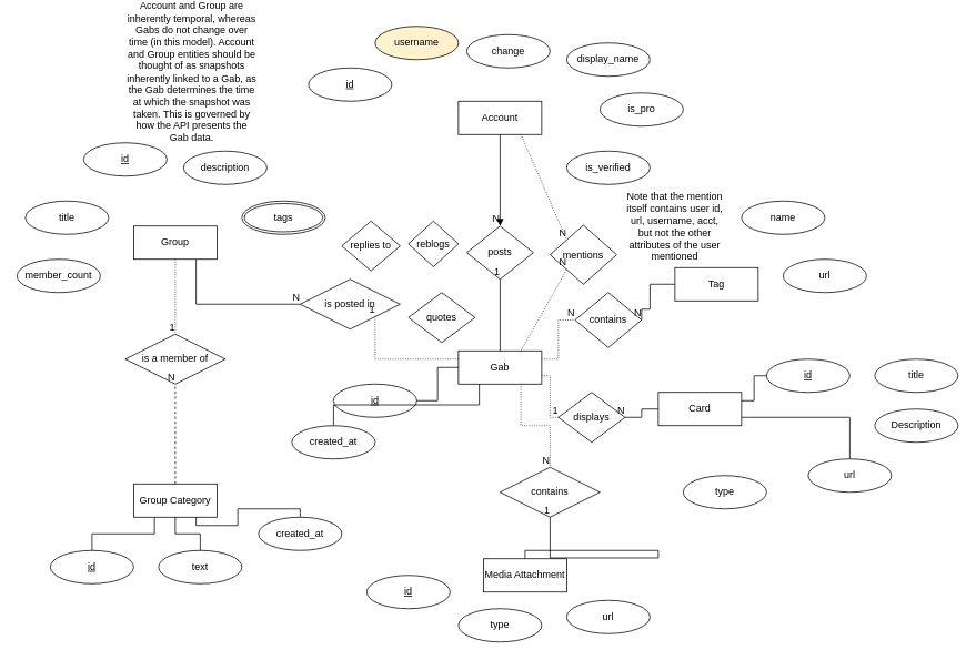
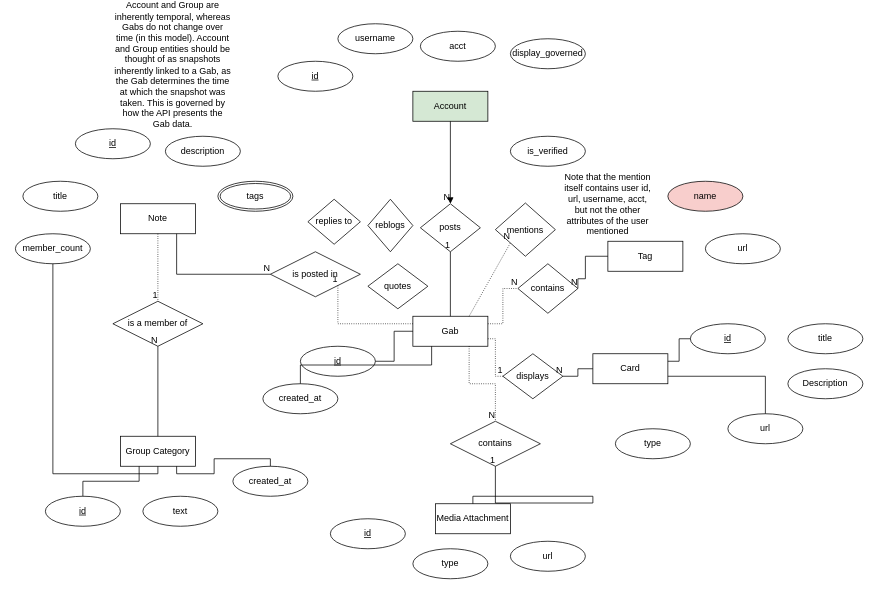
  <mxCell id="0" />
  <mxCell id="1" parent="0" />
  <mxCell id="2" value="Gab" style="whiteSpace=wrap;html=1;align=center;fontSize=12;" parent="1" vertex="1"><mxGeometry x="550" y="410" width="100" height="40" as="geometry" /></mxCell>
- <mxCell id="3" value="Account" style="whiteSpace=wrap;html=1;align=center;fontSize=12;" parent="1" vertex="1"><mxGeometry x="550" y="110" width="100" height="40" as="geometry" /></mxCell>
+ <mxCell id="3" value="Account" style="whiteSpace=wrap;html=1;align=center;fontSize=12;fillColor=#d5e8d4;" parent="1" vertex="1"><mxGeometry x="550" y="110" width="100" height="40" as="geometry" /></mxCell>
  <mxCell id="4" value="id" style="ellipse;whiteSpace=wrap;html=1;align=center;fontStyle=4;fontSize=12;" parent="1" vertex="1"><mxGeometry x="400" y="450" width="100" height="40" as="geometry" /></mxCell>
  <mxCell id="5" value="&lt;div&gt;created_at&lt;/div&gt;" style="ellipse;whiteSpace=wrap;html=1;align=center;fontSize=12;" parent="1" vertex="1"><mxGeometry x="350" y="500" width="100" height="40" as="geometry" /></mxCell>
  <mxCell id="6" value="&lt;div&gt;posts&lt;/div&gt;" style="shape=rhombus;perimeter=rhombusPerimeter;whiteSpace=wrap;html=1;align=center;fontSize=12;" parent="1" vertex="1"><mxGeometry x="560" y="260" width="80" height="64" as="geometry" /></mxCell>
  <mxCell id="7" value="" style="endArrow=none;html=1;rounded=0;edgeStyle=orthogonalEdgeStyle;fontSize=12;exitX=1;exitY=0.5;exitDx=0;exitDy=0;entryX=0;entryY=0.5;entryDx=0;entryDy=0;" parent="1" source="4" target="2" edge="1"><mxGeometry relative="1" as="geometry"><mxPoint x="510" y="360" as="sourcePoint" /><mxPoint x="670" y="360" as="targetPoint" /></mxGeometry></mxCell>
  <mxCell id="8" value="&lt;div&gt;id&lt;/div&gt;" style="ellipse;whiteSpace=wrap;html=1;align=center;fontStyle=4;fontSize=12;" parent="1" vertex="1"><mxGeometry x="370" y="70" width="100" height="40" as="geometry" /></mxCell>
- <mxCell id="9" value="&lt;div&gt;username&lt;/div&gt;" style="ellipse;whiteSpace=wrap;html=1;align=center;fontSize=12;fillColor=#fff2cc;" parent="1" vertex="1"><mxGeometry x="450" y="20" width="100" height="40" as="geometry" /></mxCell>
- <mxCell id="10" value="&lt;div&gt;change&lt;/div&gt;" style="ellipse;whiteSpace=wrap;html=1;align=center;fontSize=12;" parent="1" vertex="1"><mxGeometry x="560" y="30" width="100" height="40" as="geometry" /></mxCell>
- <mxCell id="11" value="display_name" style="ellipse;whiteSpace=wrap;html=1;align=center;fontSize=12;" parent="1" vertex="1"><mxGeometry x="680" y="40" width="100" height="40" as="geometry" /></mxCell>
- <mxCell id="12" value="Group" style="whiteSpace=wrap;html=1;align=center;fontSize=12;" parent="1" vertex="1"><mxGeometry x="160" y="260" width="100" height="40" as="geometry" /></mxCell>
+ <mxCell id="9" value="&lt;div&gt;username&lt;/div&gt;" style="ellipse;whiteSpace=wrap;html=1;align=center;fontSize=12;" parent="1" vertex="1"><mxGeometry x="450" y="20" width="100" height="40" as="geometry" /></mxCell>
+ <mxCell id="10" value="&lt;div&gt;acct&lt;/div&gt;" style="ellipse;whiteSpace=wrap;html=1;align=center;fontSize=12;" parent="1" vertex="1"><mxGeometry x="560" y="30" width="100" height="40" as="geometry" /></mxCell>
+ <mxCell id="11" value="display_governed" style="ellipse;whiteSpace=wrap;html=1;align=center;fontSize=12;" parent="1" vertex="1"><mxGeometry x="680" y="40" width="100" height="40" as="geometry" /></mxCell>
+ <mxCell id="12" value="Note" style="whiteSpace=wrap;html=1;align=center;fontSize=12;" parent="1" vertex="1"><mxGeometry x="160" y="260" width="100" height="40" as="geometry" /></mxCell>
  <mxCell id="13" value="&lt;div&gt;Tag&lt;/div&gt;" style="whiteSpace=wrap;html=1;align=center;fontSize=12;" parent="1" vertex="1"><mxGeometry x="810" y="310" width="100" height="40" as="geometry" /></mxCell>
  <mxCell id="14" value="Card" style="whiteSpace=wrap;html=1;align=center;fontSize=12;" parent="1" vertex="1"><mxGeometry x="790" y="460" width="100" height="40" as="geometry" /></mxCell>
  <mxCell id="15" value="url" style="ellipse;whiteSpace=wrap;html=1;align=center;fontSize=12;" parent="1" vertex="1"><mxGeometry x="970" y="540" width="100" height="40" as="geometry" /></mxCell>
  <mxCell id="16" value="id" style="ellipse;whiteSpace=wrap;html=1;align=center;fontStyle=4;fontSize=12;" parent="1" vertex="1"><mxGeometry x="920" y="420" width="100" height="40" as="geometry" /></mxCell>
  <mxCell id="17" value="" style="endArrow=none;html=1;rounded=0;edgeStyle=orthogonalEdgeStyle;fontSize=12;entryX=0;entryY=0.5;entryDx=0;entryDy=0;exitX=1;exitY=0.25;exitDx=0;exitDy=0;" parent="1" source="14" target="16" edge="1"><mxGeometry relative="1" as="geometry"><mxPoint x="510" y="360" as="sourcePoint" /><mxPoint x="670" y="360" as="targetPoint" /></mxGeometry></mxCell>
  <mxCell id="18" value="" style="endArrow=none;html=1;rounded=0;edgeStyle=orthogonalEdgeStyle;fontSize=12;entryX=0.5;entryY=0;entryDx=0;entryDy=0;exitX=1;exitY=0.75;exitDx=0;exitDy=0;" parent="1" source="14" target="15" edge="1"><mxGeometry relative="1" as="geometry"><mxPoint x="510" y="360" as="sourcePoint" /><mxPoint x="670" y="360" as="targetPoint" /></mxGeometry></mxCell>
  <mxCell id="19" value="title" style="ellipse;whiteSpace=wrap;html=1;align=center;fontSize=12;" parent="1" vertex="1"><mxGeometry x="1050" y="420" width="100" height="40" as="geometry" /></mxCell>
  <mxCell id="20" value="Description" style="ellipse;whiteSpace=wrap;html=1;align=center;fontSize=12;" parent="1" vertex="1"><mxGeometry x="1050" y="480" width="100" height="40" as="geometry" /></mxCell>
  <mxCell id="21" value="type" style="ellipse;whiteSpace=wrap;html=1;align=center;fontSize=12;" parent="1" vertex="1"><mxGeometry x="820" y="560" width="100" height="40" as="geometry" /></mxCell>
- <mxCell id="22" value="&lt;div&gt;name&lt;/div&gt;" style="ellipse;whiteSpace=wrap;html=1;align=center;fontSize=12;" parent="1" vertex="1"><mxGeometry x="890" y="230" width="100" height="40" as="geometry" /></mxCell>
+ <mxCell id="22" value="&lt;div&gt;name&lt;/div&gt;" style="ellipse;whiteSpace=wrap;html=1;align=center;fontSize=12;fillColor=#f8cecc;" parent="1" vertex="1"><mxGeometry x="890" y="230" width="100" height="40" as="geometry" /></mxCell>
  <mxCell id="23" value="url" style="ellipse;whiteSpace=wrap;html=1;align=center;fontSize=12;" parent="1" vertex="1"><mxGeometry x="940" y="300" width="100" height="40" as="geometry" /></mxCell>
  <mxCell id="24" value="displays" style="shape=rhombus;perimeter=rhombusPerimeter;whiteSpace=wrap;html=1;align=center;fontSize=12;" parent="1" vertex="1"><mxGeometry x="670" y="460" width="80" height="60" as="geometry" /></mxCell>
  <mxCell id="25" value="contains" style="shape=rhombus;perimeter=rhombusPerimeter;whiteSpace=wrap;html=1;align=center;fontSize=12;" parent="1" vertex="1"><mxGeometry x="690" y="340" width="80" height="66" as="geometry" /></mxCell>
  <mxCell id="26" value="" style="endArrow=none;html=1;rounded=0;dashed=1;dashPattern=1 2;edgeStyle=orthogonalEdgeStyle;fontSize=12;entryX=0;entryY=0.5;entryDx=0;entryDy=0;exitX=1;exitY=0.75;exitDx=0;exitDy=0;" parent="1" source="2" target="24" edge="1"><mxGeometry relative="1" as="geometry"><mxPoint x="510" y="360" as="sourcePoint" /><mxPoint x="670" y="360" as="targetPoint" /></mxGeometry></mxCell>
  <mxCell id="27" value="1" style="resizable=0;html=1;align=right;verticalAlign=bottom;" parent="26" connectable="0" vertex="1"><mxGeometry x="1" relative="1" as="geometry" /></mxCell>
  <mxCell id="28" value="" style="endArrow=none;html=1;rounded=0;edgeStyle=orthogonalEdgeStyle;fontSize=12;exitX=0;exitY=0.5;exitDx=0;exitDy=0;entryX=1;entryY=0.5;entryDx=0;entryDy=0;" parent="1" source="14" target="24" edge="1"><mxGeometry relative="1" as="geometry"><mxPoint x="510" y="360" as="sourcePoint" /><mxPoint x="670" y="360" as="targetPoint" /></mxGeometry></mxCell>
  <mxCell id="29" value="N" style="resizable=0;html=1;align=right;verticalAlign=bottom;" parent="28" connectable="0" vertex="1"><mxGeometry x="1" relative="1" as="geometry" /></mxCell>
  <mxCell id="30" value="" style="endArrow=none;html=1;rounded=0;dashed=1;dashPattern=1 2;edgeStyle=orthogonalEdgeStyle;fontSize=12;exitX=1;exitY=0.25;exitDx=0;exitDy=0;entryX=0;entryY=0.5;entryDx=0;entryDy=0;" parent="1" source="2" target="25" edge="1"><mxGeometry relative="1" as="geometry"><mxPoint x="510" y="360" as="sourcePoint" /><mxPoint x="670" y="360" as="targetPoint" /></mxGeometry></mxCell>
  <mxCell id="31" value="N" style="resizable=0;html=1;align=right;verticalAlign=bottom;" parent="30" connectable="0" vertex="1"><mxGeometry x="1" relative="1" as="geometry" /></mxCell>
  <mxCell id="32" value="" style="endArrow=none;html=1;rounded=0;edgeStyle=orthogonalEdgeStyle;fontSize=12;exitX=0;exitY=0.5;exitDx=0;exitDy=0;entryX=1;entryY=0.5;entryDx=0;entryDy=0;" parent="1" source="13" target="25" edge="1"><mxGeometry relative="1" as="geometry"><mxPoint x="510" y="360" as="sourcePoint" /><mxPoint x="670" y="360" as="targetPoint" /><Array as="points"><mxPoint x="780" y="330" /><mxPoint x="780" y="360" /><mxPoint x="770" y="360" /></Array></mxGeometry></mxCell>
  <mxCell id="33" value="N" style="resizable=0;html=1;align=right;verticalAlign=bottom;" parent="32" connectable="0" vertex="1"><mxGeometry x="1" relative="1" as="geometry" /></mxCell>
  <mxCell id="34" value="" style="endArrow=none;html=1;rounded=0;edgeStyle=orthogonalEdgeStyle;fontSize=12;entryX=0.5;entryY=1;entryDx=0;entryDy=0;exitX=0.5;exitY=0;exitDx=0;exitDy=0;" parent="1" source="2" target="6" edge="1"><mxGeometry relative="1" as="geometry"><mxPoint x="510" y="360" as="sourcePoint" /><mxPoint x="670" y="360" as="targetPoint" /></mxGeometry></mxCell>
  <mxCell id="35" value="1" style="resizable=0;html=1;align=right;verticalAlign=bottom;" parent="34" connectable="0" vertex="1"><mxGeometry x="1" relative="1" as="geometry" /></mxCell>
  <mxCell id="36" value="" style="endArrow=block;html=1;rounded=0;edgeStyle=orthogonalEdgeStyle;fontSize=12;exitX=0.5;exitY=1;exitDx=0;exitDy=0;entryX=0.5;entryY=0;entryDx=0;entryDy=0;" parent="1" source="3" target="6" edge="1"><mxGeometry relative="1" as="geometry"><mxPoint x="510" y="360" as="sourcePoint" /><mxPoint x="670" y="360" as="targetPoint" /></mxGeometry></mxCell>
  <mxCell id="37" value="N" style="resizable=0;html=1;align=right;verticalAlign=bottom;" parent="36" connectable="0" vertex="1"><mxGeometry x="1" relative="1" as="geometry" /></mxCell>
  <mxCell id="38" value="" style="endArrow=none;html=1;rounded=0;edgeStyle=orthogonalEdgeStyle;fontSize=12;exitX=0.25;exitY=1;exitDx=0;exitDy=0;entryX=0.5;entryY=0;entryDx=0;entryDy=0;" parent="1" source="2" target="5" edge="1"><mxGeometry relative="1" as="geometry"><mxPoint x="510" y="360" as="sourcePoint" /><mxPoint x="670" y="360" as="targetPoint" /></mxGeometry></mxCell>
  <mxCell id="39" value="&lt;div&gt;id&lt;/div&gt;" style="ellipse;whiteSpace=wrap;html=1;align=center;fontStyle=4;fontSize=12;" parent="1" vertex="1"><mxGeometry x="100" y="160" width="100" height="40" as="geometry" /></mxCell>
  <mxCell id="40" value="&lt;div&gt;title&lt;/div&gt;" style="ellipse;whiteSpace=wrap;html=1;align=center;fontSize=12;" parent="1" vertex="1"><mxGeometry x="30" y="230" width="100" height="40" as="geometry" /></mxCell>
  <mxCell id="41" value="description" style="ellipse;whiteSpace=wrap;html=1;align=center;fontSize=12;" parent="1" vertex="1"><mxGeometry x="220" y="170" width="100" height="40" as="geometry" /></mxCell>
  <mxCell id="42" value="tags" style="ellipse;shape=doubleEllipse;margin=3;whiteSpace=wrap;html=1;align=center;fontSize=12;" parent="1" vertex="1"><mxGeometry x="290" y="230" width="100" height="40" as="geometry" /></mxCell>
  <mxCell id="43" value="member_count" style="ellipse;whiteSpace=wrap;html=1;align=center;fontSize=12;" parent="1" vertex="1"><mxGeometry x="20" y="300" width="100" height="40" as="geometry" /></mxCell>
  <mxCell id="44" value="Group Category" style="whiteSpace=wrap;html=1;align=center;fontSize=12;" parent="1" vertex="1"><mxGeometry x="160" y="570" width="100" height="40" as="geometry" /></mxCell>
  <mxCell id="45" value="id" style="ellipse;whiteSpace=wrap;html=1;align=center;fontStyle=4;fontSize=12;" parent="1" vertex="1"><mxGeometry x="60" y="650" width="100" height="40" as="geometry" /></mxCell>
  <mxCell id="46" value="text" style="ellipse;whiteSpace=wrap;html=1;align=center;fontSize=12;" parent="1" vertex="1"><mxGeometry x="190" y="650" width="100" height="40" as="geometry" /></mxCell>
  <mxCell id="47" value="created_at" style="ellipse;whiteSpace=wrap;html=1;align=center;fontSize=12;" parent="1" vertex="1"><mxGeometry x="310" y="610" width="100" height="40" as="geometry" /></mxCell>
  <mxCell id="48" value="" style="endArrow=none;html=1;rounded=0;edgeStyle=orthogonalEdgeStyle;fontSize=12;exitX=0.25;exitY=1;exitDx=0;exitDy=0;entryX=0.5;entryY=0;entryDx=0;entryDy=0;" parent="1" source="44" target="45" edge="1"><mxGeometry relative="1" as="geometry"><mxPoint x="510" y="360" as="sourcePoint" /><mxPoint x="670" y="360" as="targetPoint" /></mxGeometry></mxCell>
- <mxCell id="49" value="" style="endArrow=none;html=1;rounded=0;edgeStyle=orthogonalEdgeStyle;fontSize=12;exitX=0.5;exitY=1;exitDx=0;exitDy=0;entryX=0.5;entryY=0;entryDx=0;entryDy=0;" parent="1" source="44" target="46" edge="1"><mxGeometry relative="1" as="geometry"><mxPoint x="510" y="360" as="sourcePoint" /><mxPoint x="670" y="360" as="targetPoint" /></mxGeometry></mxCell>
+ <mxCell id="49" value="" style="endArrow=none;html=1;rounded=0;edgeStyle=orthogonalEdgeStyle;fontSize=12;exitX=0.5;exitY=1;exitDx=0;exitDy=0;" parent="1" source="44" target="43" edge="1"><mxGeometry relative="1" as="geometry"><mxPoint x="510" y="360" as="sourcePoint" /><mxPoint x="670" y="360" as="targetPoint" /></mxGeometry></mxCell>
  <mxCell id="50" value="" style="endArrow=none;html=1;rounded=0;edgeStyle=orthogonalEdgeStyle;fontSize=12;exitX=0.75;exitY=1;exitDx=0;exitDy=0;entryX=0.5;entryY=0;entryDx=0;entryDy=0;" parent="1" source="44" target="47" edge="1"><mxGeometry relative="1" as="geometry"><mxPoint x="510" y="360" as="sourcePoint" /><mxPoint x="670" y="360" as="targetPoint" /></mxGeometry></mxCell>
  <mxCell id="51" value="is a member of" style="shape=rhombus;perimeter=rhombusPerimeter;whiteSpace=wrap;html=1;align=center;fontSize=12;" parent="1" vertex="1"><mxGeometry x="150" y="390" width="120" height="60" as="geometry" /></mxCell>
  <mxCell id="52" value="" style="endArrow=none;html=1;rounded=0;dashed=1;dashPattern=1 2;edgeStyle=orthogonalEdgeStyle;fontSize=12;exitX=0.5;exitY=1;exitDx=0;exitDy=0;entryX=0.5;entryY=0;entryDx=0;entryDy=0;" parent="1" source="12" target="51" edge="1"><mxGeometry relative="1" as="geometry"><mxPoint x="510" y="360" as="sourcePoint" /><mxPoint x="670" y="360" as="targetPoint" /></mxGeometry></mxCell>
  <mxCell id="53" value="1" style="resizable=0;html=1;align=right;verticalAlign=bottom;" parent="52" connectable="0" vertex="1"><mxGeometry x="1" relative="1" as="geometry" /></mxCell>
- <mxCell id="54" value="" style="endArrow=none;html=1;rounded=0;edgeStyle=orthogonalEdgeStyle;fontSize=12;exitX=0.5;exitY=0;exitDx=0;exitDy=0;entryX=0.5;entryY=1;entryDx=0;entryDy=0;dashed=1;" parent="1" source="44" target="51" edge="1"><mxGeometry relative="1" as="geometry"><mxPoint x="510" y="360" as="sourcePoint" /><mxPoint x="670" y="360" as="targetPoint" /></mxGeometry></mxCell>
+ <mxCell id="54" value="" style="endArrow=none;html=1;rounded=0;edgeStyle=orthogonalEdgeStyle;fontSize=12;exitX=0.5;exitY=0;exitDx=0;exitDy=0;entryX=0.5;entryY=1;entryDx=0;entryDy=0;" parent="1" source="44" target="51" edge="1"><mxGeometry relative="1" as="geometry"><mxPoint x="510" y="360" as="sourcePoint" /><mxPoint x="670" y="360" as="targetPoint" /></mxGeometry></mxCell>
  <mxCell id="55" value="N" style="resizable=0;html=1;align=right;verticalAlign=bottom;" parent="54" connectable="0" vertex="1"><mxGeometry x="1" relative="1" as="geometry" /></mxCell>
  <mxCell id="56" value="is posted in" style="shape=rhombus;perimeter=rhombusPerimeter;whiteSpace=wrap;html=1;align=center;fontSize=12;" parent="1" vertex="1"><mxGeometry x="360" y="324" width="120" height="60" as="geometry" /></mxCell>
  <mxCell id="57" value="" style="endArrow=none;html=1;rounded=0;dashed=1;dashPattern=1 2;edgeStyle=orthogonalEdgeStyle;fontSize=12;exitX=0;exitY=0.25;exitDx=0;exitDy=0;entryX=1;entryY=1;entryDx=0;entryDy=0;" parent="1" source="2" target="56" edge="1"><mxGeometry relative="1" as="geometry"><mxPoint x="510" y="340" as="sourcePoint" /><mxPoint x="670" y="340" as="targetPoint" /></mxGeometry></mxCell>
  <mxCell id="58" value="1" style="resizable=0;html=1;align=right;verticalAlign=bottom;" parent="57" connectable="0" vertex="1"><mxGeometry x="1" relative="1" as="geometry" /></mxCell>
  <mxCell id="59" value="" style="endArrow=none;html=1;rounded=0;edgeStyle=orthogonalEdgeStyle;fontSize=12;exitX=0.75;exitY=1;exitDx=0;exitDy=0;entryX=0;entryY=0.5;entryDx=0;entryDy=0;" parent="1" source="12" target="56" edge="1"><mxGeometry relative="1" as="geometry"><mxPoint x="510" y="340" as="sourcePoint" /><mxPoint x="670" y="340" as="targetPoint" /></mxGeometry></mxCell>
  <mxCell id="60" value="N" style="resizable=0;html=1;align=right;verticalAlign=bottom;" parent="59" connectable="0" vertex="1"><mxGeometry x="1" relative="1" as="geometry" /></mxCell>
- <mxCell id="61" value="is_pro" style="ellipse;whiteSpace=wrap;html=1;align=center;fontSize=12;" parent="1" vertex="1"><mxGeometry x="720" y="100" width="100" height="40" as="geometry" /></mxCell>
  <mxCell id="62" value="is_verified" style="ellipse;whiteSpace=wrap;html=1;align=center;fontSize=12;" parent="1" vertex="1"><mxGeometry x="680" y="170" width="100" height="40" as="geometry" /></mxCell>
  <mxCell id="63" value="Media Attachment" style="whiteSpace=wrap;html=1;align=center;fontSize=12;" parent="1" vertex="1"><mxGeometry x="580" y="660" width="100" height="40" as="geometry" /></mxCell>
  <mxCell id="64" value="id" style="ellipse;whiteSpace=wrap;html=1;align=center;fontStyle=4;fontSize=12;" parent="1" vertex="1"><mxGeometry x="440" y="680" width="100" height="40" as="geometry" /></mxCell>
  <mxCell id="65" value="type" style="ellipse;whiteSpace=wrap;html=1;align=center;fontSize=12;" parent="1" vertex="1"><mxGeometry x="550" y="720" width="100" height="40" as="geometry" /></mxCell>
  <mxCell id="66" value="url" style="ellipse;whiteSpace=wrap;html=1;align=center;fontSize=12;" parent="1" vertex="1"><mxGeometry x="680" y="710" width="100" height="40" as="geometry" /></mxCell>
  <mxCell id="67" value="contains" style="shape=rhombus;perimeter=rhombusPerimeter;whiteSpace=wrap;html=1;align=center;fontSize=12;" parent="1" vertex="1"><mxGeometry x="600" y="550" width="120" height="60" as="geometry" /></mxCell>
  <mxCell id="68" value="" style="endArrow=none;html=1;rounded=0;edgeStyle=orthogonalEdgeStyle;fontSize=12;exitX=0.5;exitY=0;exitDx=0;exitDy=0;entryX=0.5;entryY=1;entryDx=0;entryDy=0;" parent="1" source="63" target="67" edge="1"><mxGeometry relative="1" as="geometry"><mxPoint x="740" y="649" as="sourcePoint" /><mxPoint x="900" y="649" as="targetPoint" /><Array as="points"><mxPoint x="630" y="650" /><mxPoint x="790" y="650" /><mxPoint x="790" y="659" /><mxPoint x="660" y="659" /></Array></mxGeometry></mxCell>
  <mxCell id="69" value="1" style="resizable=0;html=1;align=right;verticalAlign=bottom;" parent="68" connectable="0" vertex="1"><mxGeometry x="1" relative="1" as="geometry" /></mxCell>
  <mxCell id="70" value="" style="endArrow=none;html=1;rounded=0;dashed=1;dashPattern=1 2;edgeStyle=orthogonalEdgeStyle;fontSize=12;exitX=0.75;exitY=1;exitDx=0;exitDy=0;entryX=0.5;entryY=0;entryDx=0;entryDy=0;" parent="1" source="2" target="67" edge="1"><mxGeometry relative="1" as="geometry"><mxPoint x="510" y="480" as="sourcePoint" /><mxPoint x="670" y="480" as="targetPoint" /></mxGeometry></mxCell>
  <mxCell id="71" value="N" style="resizable=0;html=1;align=right;verticalAlign=bottom;" parent="70" connectable="0" vertex="1"><mxGeometry x="1" relative="1" as="geometry" /></mxCell>
  <mxCell id="72" value="quotes" style="shape=rhombus;perimeter=rhombusPerimeter;whiteSpace=wrap;html=1;align=center;fontSize=12;" parent="1" vertex="1"><mxGeometry x="490" y="340" width="80" height="60" as="geometry" /></mxCell>
- <mxCell id="73" value="reblogs" style="shape=rhombus;perimeter=rhombusPerimeter;whiteSpace=wrap;html=1;align=center;fontSize=12;" parent="1" vertex="1"><mxGeometry x="490" y="254" width="60" height="55" as="geometry" /></mxCell>
+ <mxCell id="73" value="reblogs" style="shape=rhombus;perimeter=rhombusPerimeter;whiteSpace=wrap;html=1;align=center;fontSize=12;" parent="1" vertex="1"><mxGeometry x="490" y="254" width="60" height="70" as="geometry" /></mxCell>
  <mxCell id="74" value="replies to" style="shape=rhombus;perimeter=rhombusPerimeter;whiteSpace=wrap;html=1;align=center;fontSize=12;" parent="1" vertex="1"><mxGeometry x="410" y="254" width="70" height="60" as="geometry" /></mxCell>
  <mxCell id="75" value="&lt;div&gt;mentions&lt;/div&gt;" style="shape=rhombus;perimeter=rhombusPerimeter;whiteSpace=wrap;html=1;align=center;" vertex="1" parent="1"><mxGeometry x="660" y="259" width="80" height="71" as="geometry" /></mxCell>
  <mxCell id="76" value="" style="endArrow=none;html=1;rounded=0;dashed=1;dashPattern=1 2;exitX=0.75;exitY=0;exitDx=0;exitDy=0;entryX=0;entryY=1;entryDx=0;entryDy=0;" edge="1" parent="1" source="2" target="75"><mxGeometry relative="1" as="geometry"><mxPoint x="510" y="540" as="sourcePoint" /><mxPoint x="670" y="540" as="targetPoint" /></mxGeometry></mxCell>
  <mxCell id="77" value="N" style="resizable=0;html=1;align=right;verticalAlign=bottom;" connectable="0" vertex="1" parent="76"><mxGeometry x="1" relative="1" as="geometry" /></mxCell>
- <mxCell id="78" value="" style="endArrow=none;html=1;rounded=0;dashed=1;dashPattern=1 2;exitX=0.75;exitY=1;exitDx=0;exitDy=0;entryX=0;entryY=0;entryDx=0;entryDy=0;" edge="1" parent="1" source="3" target="75"><mxGeometry relative="1" as="geometry"><mxPoint x="510" y="540" as="sourcePoint" /><mxPoint x="670" y="540" as="targetPoint" /></mxGeometry></mxCell>
- <mxCell id="79" value="N" style="resizable=0;html=1;align=right;verticalAlign=bottom;" connectable="0" vertex="1" parent="78"><mxGeometry x="1" relative="1" as="geometry" /></mxCell>
  <mxCell id="80" value="Note that the mention itself contains user id, url, username, acct, but not the other attributes of the user mentioned" style="text;html=1;strokeColor=none;fillColor=none;align=center;verticalAlign=middle;whiteSpace=wrap;rounded=0;" vertex="1" parent="1"><mxGeometry x="750" y="230" width="120" height="61" as="geometry" /></mxCell>
  <mxCell id="81" value="Account and Group are inherently temporal, whereas Gabs do not change over time (in this model). Account and Group entities should be thought of as snapshots inherently linked to a Gab, as the Gab determines the time at which the snapshot was taken. This is governed by how the API presents the Gab data." style="text;html=1;strokeColor=none;fillColor=none;align=center;verticalAlign=middle;whiteSpace=wrap;rounded=0;" vertex="1" parent="1"><mxGeometry x="150" y="20" width="160" height="110" as="geometry" /></mxCell>
